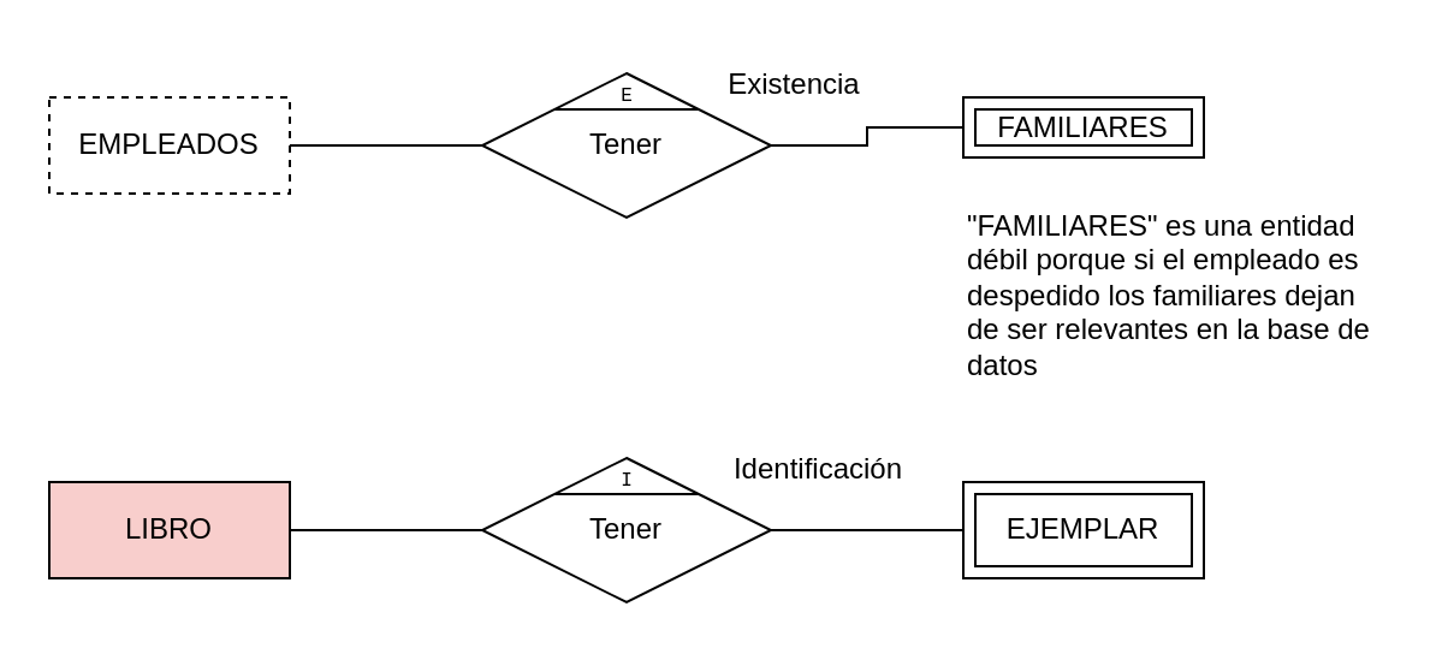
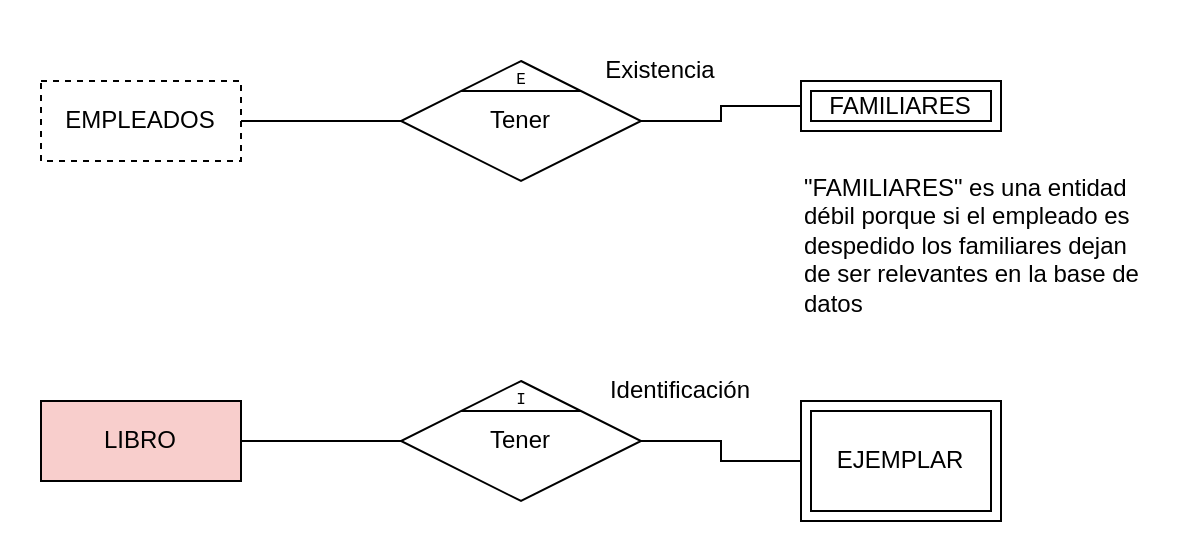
  <mxCell id="0" />
  <mxCell id="1" parent="0" />
  <mxCell id="2" value="EMPLEADOS" style="whiteSpace=wrap;html=1;align=center;dashed=1;" vertex="1" parent="1"><mxGeometry x="20" y="40" width="100" height="40" as="geometry" /></mxCell>
  <mxCell id="3" value="&quot;FAMILIARES&quot; es una entidad débil porque si el empleado es despedido los familiares dejan de ser relevantes en la base de datos" style="text;html=1;align=left;verticalAlign=top;whiteSpace=wrap;rounded=0;" vertex="1" parent="1"><mxGeometry x="400" y="80" width="180" height="80" as="geometry" /></mxCell>
  <mxCell id="4" value="FAMILIARES" style="shape=ext;margin=3;double=1;whiteSpace=wrap;html=1;align=center;" vertex="1" parent="1"><mxGeometry x="400" y="40" width="100" height="25" as="geometry" /></mxCell>
  <mxCell id="5" value="Tener" style="shape=rhombus;perimeter=rhombusPerimeter;whiteSpace=wrap;html=1;align=center;" vertex="1" parent="1"><mxGeometry x="200" y="30" width="120" height="60" as="geometry" /></mxCell>
  <mxCell id="6" value="" style="endArrow=none;html=1;rounded=0;exitX=1;exitY=0.5;exitDx=0;exitDy=0;entryX=0;entryY=0.5;entryDx=0;entryDy=0;edgeStyle=orthogonalEdgeStyle;verticalAlign=bottom;" edge="1" parent="1" source="2" target="5"><mxGeometry relative="1" as="geometry"><mxPoint x="290" y="80" as="sourcePoint" /><mxPoint x="544" y="330" as="targetPoint" /></mxGeometry></mxCell>
  <mxCell id="7" value="" style="endArrow=none;html=1;rounded=0;exitX=0;exitY=0.5;exitDx=0;exitDy=0;entryX=1;entryY=0.5;entryDx=0;entryDy=0;edgeStyle=orthogonalEdgeStyle;verticalAlign=bottom;" edge="1" parent="1" source="4" target="5"><mxGeometry relative="1" as="geometry"><mxPoint x="140" y="70" as="sourcePoint" /><mxPoint x="210" y="70" as="targetPoint" /></mxGeometry></mxCell>
  <mxCell id="8" value="&lt;font face=&quot;Courier New&quot;&gt;E&lt;/font&gt;" style="endArrow=none;html=1;rounded=0;exitX=0;exitY=0;exitDx=0;exitDy=0;entryX=1;entryY=0;entryDx=0;entryDy=0;verticalAlign=bottom;fontSize=8;spacing=0;" edge="1" parent="1" source="5" target="5"><mxGeometry width="50" height="50" relative="1" as="geometry"><mxPoint x="410" y="230" as="sourcePoint" /><mxPoint x="460" y="180" as="targetPoint" /></mxGeometry></mxCell>
  <mxCell id="9" value="LIBRO" style="whiteSpace=wrap;html=1;align=center;fillColor=#f8cecc;" vertex="1" parent="1"><mxGeometry x="20" y="200" width="100" height="40" as="geometry" /></mxCell>
- <mxCell id="10" value="EJEMPLAR" style="shape=ext;margin=3;double=1;whiteSpace=wrap;html=1;align=center;" vertex="1" parent="1"><mxGeometry x="400" y="200" width="100" height="40" as="geometry" /></mxCell>
+ <mxCell id="10" value="EJEMPLAR" style="shape=ext;margin=3;double=1;whiteSpace=wrap;html=1;align=center;" vertex="1" parent="1"><mxGeometry x="400" y="200" width="100" height="60" as="geometry" /></mxCell>
  <mxCell id="11" value="Tener" style="shape=rhombus;perimeter=rhombusPerimeter;whiteSpace=wrap;html=1;align=center;" vertex="1" parent="1"><mxGeometry x="200" y="190" width="120" height="60" as="geometry" /></mxCell>
  <mxCell id="12" value="" style="endArrow=none;html=1;rounded=0;exitX=1;exitY=0.5;exitDx=0;exitDy=0;entryX=0;entryY=0.5;entryDx=0;entryDy=0;edgeStyle=orthogonalEdgeStyle;verticalAlign=bottom;" edge="1" parent="1" target="11" source="9"><mxGeometry relative="1" as="geometry"><mxPoint x="120" y="220" as="sourcePoint" /><mxPoint x="544" y="490" as="targetPoint" /></mxGeometry></mxCell>
  <mxCell id="13" value="" style="endArrow=none;html=1;rounded=0;exitX=0;exitY=0.5;exitDx=0;exitDy=0;entryX=1;entryY=0.5;entryDx=0;entryDy=0;edgeStyle=orthogonalEdgeStyle;verticalAlign=bottom;" edge="1" parent="1" source="10" target="11"><mxGeometry relative="1" as="geometry"><mxPoint x="140" y="230" as="sourcePoint" /><mxPoint x="210" y="230" as="targetPoint" /></mxGeometry></mxCell>
  <mxCell id="14" value="&lt;font face=&quot;Courier New&quot;&gt;I&lt;/font&gt;" style="endArrow=none;html=1;rounded=0;exitX=0;exitY=0;exitDx=0;exitDy=0;entryX=1;entryY=0;entryDx=0;entryDy=0;verticalAlign=bottom;fontSize=8;spacing=0;elbow=horizontal;" edge="1" parent="1" source="11" target="11"><mxGeometry width="50" height="50" relative="1" as="geometry"><mxPoint x="410" y="390" as="sourcePoint" /><mxPoint x="460" y="340" as="targetPoint" /></mxGeometry></mxCell>
  <mxCell id="15" value="Existencia" style="text;html=1;align=center;verticalAlign=middle;whiteSpace=wrap;rounded=0;" vertex="1" parent="1"><mxGeometry x="300" y="20" width="60" height="30" as="geometry" /></mxCell>
  <mxCell id="16" value="Identificación" style="text;html=1;align=center;verticalAlign=middle;whiteSpace=wrap;rounded=0;" vertex="1" parent="1"><mxGeometry x="300" y="180" width="80" height="30" as="geometry" /></mxCell>
